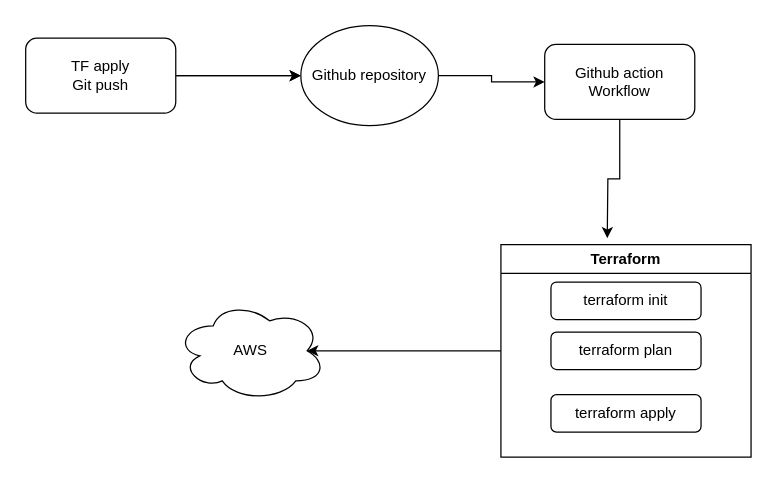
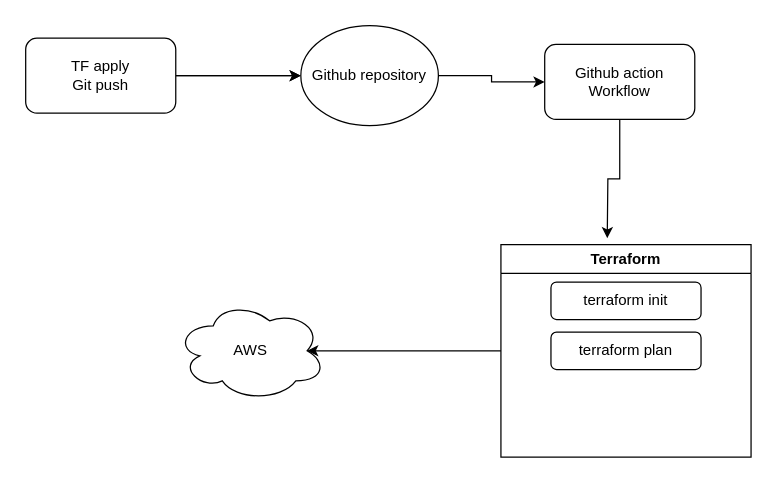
  <mxCell id="0" />
  <mxCell id="1" parent="0" />
  <mxCell id="2" value="" style="edgeStyle=orthogonalEdgeStyle;rounded=0;orthogonalLoop=1;jettySize=auto;html=1;" edge="1" parent="1" source="4"><mxGeometry relative="1" as="geometry"><mxPoint x="240" y="60" as="targetPoint" /></mxGeometry></mxCell>
  <mxCell id="3" value="" style="edgeStyle=orthogonalEdgeStyle;rounded=0;orthogonalLoop=1;jettySize=auto;html=1;" edge="1" parent="1" source="4" target="6"><mxGeometry relative="1" as="geometry" /></mxCell>
  <mxCell id="4" value="&lt;div&gt;TF apply &lt;br&gt;&lt;/div&gt;&lt;div&gt;Git push&lt;/div&gt;" style="rounded=1;whiteSpace=wrap;html=1;" vertex="1" parent="1"><mxGeometry x="20" y="30" width="120" height="60" as="geometry" /></mxCell>
  <mxCell id="5" value="" style="edgeStyle=orthogonalEdgeStyle;rounded=0;orthogonalLoop=1;jettySize=auto;html=1;" edge="1" parent="1" source="6" target="8"><mxGeometry relative="1" as="geometry" /></mxCell>
  <mxCell id="6" value="Github repository" style="ellipse;whiteSpace=wrap;html=1;rounded=1;" vertex="1" parent="1"><mxGeometry x="240" y="20" width="110" height="80" as="geometry" /></mxCell>
  <mxCell id="7" style="edgeStyle=orthogonalEdgeStyle;rounded=0;orthogonalLoop=1;jettySize=auto;html=1;" edge="1" parent="1" source="8"><mxGeometry relative="1" as="geometry"><mxPoint x="485" y="190" as="targetPoint" /></mxGeometry></mxCell>
  <mxCell id="8" value="&lt;div&gt;Github action&lt;/div&gt;&lt;div&gt;Workflow&lt;/div&gt;" style="whiteSpace=wrap;html=1;rounded=1;" vertex="1" parent="1"><mxGeometry x="435" y="35" width="120" height="60" as="geometry" /></mxCell>
  <mxCell id="9" value="Terraform" style="swimlane;whiteSpace=wrap;html=1;" vertex="1" parent="1"><mxGeometry x="400" y="195" width="200" height="170" as="geometry" /></mxCell>
  <mxCell id="10" value="terraform init" style="rounded=1;whiteSpace=wrap;html=1;" vertex="1" parent="9"><mxGeometry x="40" y="30" width="120" height="30" as="geometry" /></mxCell>
  <mxCell id="11" value="terraform plan" style="rounded=1;whiteSpace=wrap;html=1;" vertex="1" parent="9"><mxGeometry x="40" y="70" width="120" height="30" as="geometry" /></mxCell>
- <mxCell id="12" value="terraform apply" style="rounded=1;whiteSpace=wrap;html=1;" vertex="1" parent="9"><mxGeometry x="40" y="120" width="120" height="30" as="geometry" /></mxCell>
  <mxCell id="13" value="AWS " style="ellipse;shape=cloud;whiteSpace=wrap;html=1;" vertex="1" parent="1"><mxGeometry x="140" y="240" width="120" height="80" as="geometry" /></mxCell>
  <mxCell id="14" style="edgeStyle=orthogonalEdgeStyle;rounded=0;orthogonalLoop=1;jettySize=auto;html=1;entryX=0.875;entryY=0.5;entryDx=0;entryDy=0;entryPerimeter=0;" edge="1" parent="1" source="9" target="13"><mxGeometry relative="1" as="geometry" /></mxCell>
